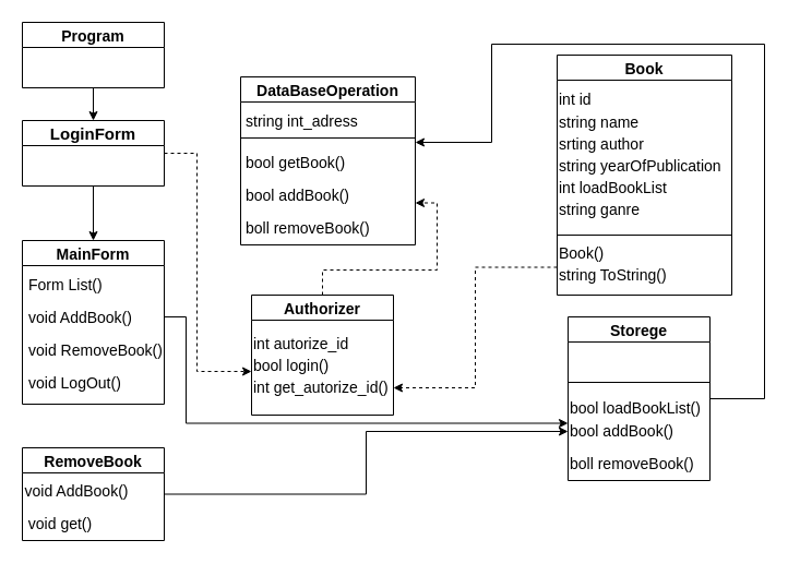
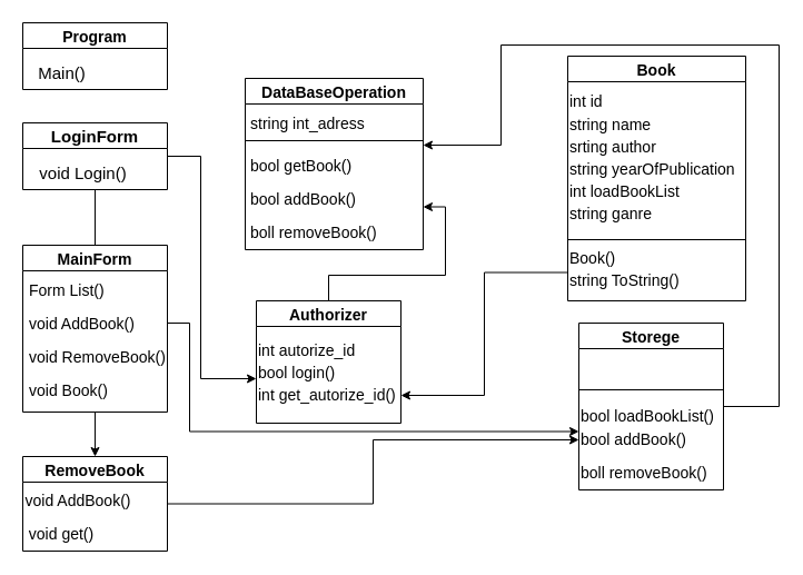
  <mxCell id="0" />
  <mxCell id="1" parent="0" />
- <mxCell id="2" style="edgeStyle=orthogonalEdgeStyle;rounded=0;orthogonalLoop=1;jettySize=auto;html=1;exitX=0.5;exitY=1;exitDx=0;exitDy=0;entryX=0.5;entryY=0;entryDx=0;entryDy=0;fontSize=14;" edge="1" parent="1" source="3" target="7"><mxGeometry relative="1" as="geometry" /></mxCell>
  <mxCell id="3" value="Program" style="swimlane;startSize=23;fontSize=14;" vertex="1" parent="1"><mxGeometry x="20" width="130" height="60" as="geometry" y="20"><mxRectangle x="120" y="60" width="60" height="30" as="alternateBounds" /></mxGeometry></mxCell>
- <mxCell id="5" style="edgeStyle=orthogonalEdgeStyle;rounded=0;orthogonalLoop=1;jettySize=auto;html=1;entryX=0.5;entryY=0;entryDx=0;entryDy=0;fontSize=14;" edge="1" parent="1" source="7" target="10"><mxGeometry relative="1" as="geometry" /></mxCell>
- <mxCell id="6" style="edgeStyle=orthogonalEdgeStyle;rounded=0;orthogonalLoop=1;jettySize=auto;html=1;fontSize=14;entryX=0;entryY=0;entryDx=0;entryDy=0;dashed=1;" edge="1" parent="1" source="7" target="43"><mxGeometry relative="1" as="geometry"><mxPoint x="190" y="340" as="targetPoint" /><Array as="points"><mxPoint x="180" y="140" /><mxPoint x="180" y="340" /></Array></mxGeometry></mxCell>
+ <mxCell id="4" value="&lt;font style=&quot;font-size: 15px;&quot;&gt;Main()&lt;/font&gt;" style="text;html=1;align=center;verticalAlign=middle;resizable=0;points=[];autosize=1;strokeColor=none;fillColor=none;" vertex="1" parent="3"><mxGeometry y="30" width="70" height="30" as="geometry" /></mxCell>
+ <mxCell id="5" style="edgeStyle=orthogonalEdgeStyle;rounded=0;orthogonalLoop=1;jettySize=auto;html=1;entryX=0.5;entryY=0;entryDx=0;entryDy=0;fontSize=14;endArrow=none;" edge="1" parent="1" source="7" target="10"><mxGeometry relative="1" as="geometry" /></mxCell>
+ <mxCell id="6" style="edgeStyle=orthogonalEdgeStyle;rounded=0;orthogonalLoop=1;jettySize=auto;html=1;fontSize=14;entryX=0;entryY=0;entryDx=0;entryDy=0;" edge="1" parent="1" source="7" target="43"><mxGeometry relative="1" as="geometry"><mxPoint x="190" y="340" as="targetPoint" /><Array as="points"><mxPoint x="180" y="140" /><mxPoint x="180" y="340" /></Array></mxGeometry></mxCell>
  <mxCell id="7" value="LoginForm" style="swimlane;fontSize=15;" vertex="1" parent="1"><mxGeometry x="20" y="110" width="130" height="60" as="geometry" /></mxCell>
+ <mxCell id="8" value="void Login()" style="text;html=1;align=center;verticalAlign=middle;resizable=0;points=[];autosize=1;strokeColor=none;fillColor=none;fontSize=15;" vertex="1" parent="7"><mxGeometry x="4" y="30" width="100" height="30" as="geometry" /></mxCell>
+ <mxCell id="9" style="edgeStyle=orthogonalEdgeStyle;rounded=0;orthogonalLoop=1;jettySize=auto;html=1;entryX=0.5;entryY=0;entryDx=0;entryDy=0;fontSize=14;" edge="1" parent="1" source="10" target="16"><mxGeometry relative="1" as="geometry" /></mxCell>
  <mxCell id="10" value="MainForm" style="swimlane;fontSize=14;" vertex="1" parent="1"><mxGeometry x="20" y="220" width="130" height="150" as="geometry" /></mxCell>
  <mxCell id="11" value="Form List()" style="text;strokeColor=none;fillColor=none;align=left;verticalAlign=middle;spacingLeft=4;spacingRight=4;overflow=hidden;points=[[0,0.5],[1,0.5]];portConstraint=eastwest;rotatable=0;fontSize=14;" vertex="1" parent="10"><mxGeometry y="25" width="150" height="30" as="geometry" /></mxCell>
  <mxCell id="12" value="void AddBook()" style="text;strokeColor=none;fillColor=none;align=left;verticalAlign=middle;spacingLeft=4;spacingRight=4;overflow=hidden;points=[[0,0.5],[1,0.5]];portConstraint=eastwest;rotatable=0;fontSize=14;" vertex="1" parent="10"><mxGeometry y="55" width="130" height="30" as="geometry" /></mxCell>
  <mxCell id="13" value="void RemoveBook()" style="text;strokeColor=none;fillColor=none;align=left;verticalAlign=middle;spacingLeft=4;spacingRight=4;overflow=hidden;points=[[0,0.5],[1,0.5]];portConstraint=eastwest;rotatable=0;fontSize=14;" vertex="1" parent="10"><mxGeometry y="85" width="150" height="30" as="geometry" /></mxCell>
- <mxCell id="14" value="void LogOut()" style="text;strokeColor=none;fillColor=none;align=left;verticalAlign=middle;spacingLeft=4;spacingRight=4;overflow=hidden;points=[[0,0.5],[1,0.5]];portConstraint=eastwest;rotatable=0;fontSize=14;" vertex="1" parent="10"><mxGeometry y="115" width="150" height="30" as="geometry" /></mxCell>
+ <mxCell id="14" value="void Book()" style="text;strokeColor=none;fillColor=none;align=left;verticalAlign=middle;spacingLeft=4;spacingRight=4;overflow=hidden;points=[[0,0.5],[1,0.5]];portConstraint=eastwest;rotatable=0;fontSize=14;" vertex="1" parent="10"><mxGeometry y="115" width="150" height="30" as="geometry" /></mxCell>
  <mxCell id="15" style="edgeStyle=orthogonalEdgeStyle;rounded=0;orthogonalLoop=1;jettySize=auto;html=1;entryX=0;entryY=0.5;entryDx=0;entryDy=0;fontSize=14;" edge="1" parent="1" source="16" target="27"><mxGeometry relative="1" as="geometry" /></mxCell>
  <mxCell id="16" value="RemoveBook" style="swimlane;fontSize=14;" vertex="1" parent="1"><mxGeometry x="20" y="410" width="130" height="85" as="geometry" /></mxCell>
  <mxCell id="17" value="void AddBook()" style="text;html=1;strokeColor=none;fillColor=none;align=center;verticalAlign=middle;whiteSpace=wrap;rounded=0;fontSize=14;" vertex="1" parent="16"><mxGeometry y="25" width="100" height="30" as="geometry" /></mxCell>
  <mxCell id="18" value="void get()" style="text;html=1;strokeColor=none;fillColor=none;align=center;verticalAlign=middle;whiteSpace=wrap;rounded=0;fontSize=14;" vertex="1" parent="16"><mxGeometry y="55" width="70" height="30" as="geometry" /></mxCell>
  <mxCell id="19" value="DataBaseOperation" style="swimlane;fontSize=14;" vertex="1" parent="1"><mxGeometry x="220" y="70" width="160" height="154" as="geometry" /></mxCell>
  <mxCell id="20" value="&lt;div style=&quot;font-size: 14px;&quot; align=&quot;left&quot;&gt;string int_adress&lt;/div&gt;" style="text;html=1;strokeColor=none;fillColor=none;align=left;verticalAlign=middle;whiteSpace=wrap;rounded=0;fontSize=14;" vertex="1" parent="19"><mxGeometry x="3" y="26" width="147" height="30" as="geometry" /></mxCell>
  <mxCell id="21" value="&lt;div style=&quot;font-size: 14px;&quot; align=&quot;left&quot;&gt;bool getBook()&lt;/div&gt;" style="text;html=1;strokeColor=none;fillColor=none;align=left;verticalAlign=middle;whiteSpace=wrap;rounded=0;fontSize=14;" vertex="1" parent="19"><mxGeometry x="3" y="64" width="147" height="30" as="geometry" /></mxCell>
  <mxCell id="22" value="bool addBook()" style="text;html=1;strokeColor=none;fillColor=none;align=left;verticalAlign=middle;whiteSpace=wrap;rounded=0;fontSize=14;" vertex="1" parent="19"><mxGeometry x="3" y="94" width="127" height="30" as="geometry" /></mxCell>
  <mxCell id="23" value="boll removeBook()" style="text;html=1;strokeColor=none;fillColor=none;align=left;verticalAlign=middle;whiteSpace=wrap;rounded=0;fontSize=14;" vertex="1" parent="19"><mxGeometry x="3" y="124" width="117" height="30" as="geometry" /></mxCell>
  <mxCell id="24" style="edgeStyle=orthogonalEdgeStyle;rounded=0;orthogonalLoop=1;jettySize=auto;html=1;fontSize=14;" edge="1" parent="1" source="25"><mxGeometry relative="1" as="geometry"><mxPoint x="380" y="130" as="targetPoint" /><Array as="points"><mxPoint x="700" y="365" /><mxPoint x="700" y="40" /><mxPoint x="450" y="40" /></Array></mxGeometry></mxCell>
  <mxCell id="25" value="Storege" style="swimlane;fontSize=14;" vertex="1" parent="1"><mxGeometry x="520" y="290" width="130" height="150" as="geometry" /></mxCell>
  <mxCell id="26" value="bool loadBookList()" style="text;html=1;strokeColor=none;fillColor=none;align=left;verticalAlign=middle;whiteSpace=wrap;rounded=0;fontSize=14;" vertex="1" parent="25"><mxGeometry y="69" width="130" height="30" as="geometry" /></mxCell>
  <mxCell id="27" value="bool addBook()" style="text;html=1;strokeColor=none;fillColor=none;align=left;verticalAlign=middle;whiteSpace=wrap;rounded=0;fontSize=14;" vertex="1" parent="25"><mxGeometry y="90" width="127" height="30" as="geometry" /></mxCell>
  <mxCell id="28" value="boll removeBook()" style="text;html=1;strokeColor=none;fillColor=none;align=left;verticalAlign=middle;whiteSpace=wrap;rounded=0;fontSize=14;" vertex="1" parent="25"><mxGeometry y="120" width="117" height="30" as="geometry" /></mxCell>
  <mxCell id="29" value="" style="endArrow=none;html=1;rounded=0;fontSize=14;" edge="1" parent="25"><mxGeometry width="50" height="50" relative="1" as="geometry"><mxPoint y="60" as="sourcePoint" /><mxPoint x="130" y="60" as="targetPoint" /></mxGeometry></mxCell>
  <mxCell id="30" value="Book" style="swimlane;fontSize=14;" vertex="1" parent="1"><mxGeometry x="510" y="50" width="160" height="220" as="geometry" /></mxCell>
  <mxCell id="31" value="int id" style="text;html=1;strokeColor=none;fillColor=none;align=left;verticalAlign=middle;whiteSpace=wrap;rounded=0;fontSize=14;" vertex="1" parent="30"><mxGeometry y="26" width="160" height="30" as="geometry" /></mxCell>
  <mxCell id="32" value="string name" style="text;html=1;strokeColor=none;fillColor=none;align=left;verticalAlign=middle;whiteSpace=wrap;rounded=0;fontSize=14;" vertex="1" parent="30"><mxGeometry y="47" width="160" height="30" as="geometry" /></mxCell>
  <mxCell id="33" value="&lt;div&gt;srting author&lt;/div&gt;" style="text;html=1;strokeColor=none;fillColor=none;align=left;verticalAlign=middle;whiteSpace=wrap;rounded=0;fontSize=14;" vertex="1" parent="30"><mxGeometry y="67" width="160" height="30" as="geometry" /></mxCell>
  <mxCell id="34" value="string yearOfPublication" style="text;html=1;strokeColor=none;fillColor=none;align=left;verticalAlign=middle;whiteSpace=wrap;rounded=0;fontSize=14;" vertex="1" parent="30"><mxGeometry y="87" width="160" height="30" as="geometry" /></mxCell>
  <mxCell id="35" value="int loadBookList" style="text;html=1;strokeColor=none;fillColor=none;align=left;verticalAlign=middle;whiteSpace=wrap;rounded=0;fontSize=14;" vertex="1" parent="30"><mxGeometry y="107" width="150" height="30" as="geometry" /></mxCell>
  <mxCell id="36" value="string ganre" style="text;html=1;strokeColor=none;fillColor=none;align=left;verticalAlign=middle;whiteSpace=wrap;rounded=0;fontSize=14;" vertex="1" parent="30"><mxGeometry y="127" width="150" height="30" as="geometry" /></mxCell>
  <mxCell id="37" value="Book()" style="text;html=1;strokeColor=none;fillColor=none;align=left;verticalAlign=middle;whiteSpace=wrap;rounded=0;fontSize=14;" vertex="1" parent="30"><mxGeometry y="167" width="160" height="30" as="geometry" /></mxCell>
  <mxCell id="38" value="string ToString()" style="text;html=1;strokeColor=none;fillColor=none;align=left;verticalAlign=middle;whiteSpace=wrap;rounded=0;fontSize=14;" vertex="1" parent="30"><mxGeometry y="187" width="160" height="30" as="geometry" /></mxCell>
- <mxCell id="39" style="edgeStyle=orthogonalEdgeStyle;rounded=0;orthogonalLoop=1;jettySize=auto;html=1;entryX=1;entryY=0.75;entryDx=0;entryDy=0;fontSize=14;dashed=1;" edge="1" parent="1" source="40" target="19"><mxGeometry relative="1" as="geometry" /></mxCell>
+ <mxCell id="39" style="edgeStyle=orthogonalEdgeStyle;rounded=0;orthogonalLoop=1;jettySize=auto;html=1;entryX=1;entryY=0.75;entryDx=0;entryDy=0;fontSize=14;" edge="1" parent="1" source="40" target="19"><mxGeometry relative="1" as="geometry" /></mxCell>
  <mxCell id="40" value="Authorizer" style="swimlane;fontSize=14;" vertex="1" parent="1"><mxGeometry x="230" y="270" width="130" height="110" as="geometry" /></mxCell>
  <mxCell id="41" value="int autorize_id" style="text;html=1;strokeColor=none;fillColor=none;align=left;verticalAlign=middle;whiteSpace=wrap;rounded=0;fontSize=14;" vertex="1" parent="40"><mxGeometry y="30" width="140" height="30" as="geometry" /></mxCell>
  <mxCell id="42" value="bool login()" style="text;html=1;strokeColor=none;fillColor=none;align=left;verticalAlign=middle;whiteSpace=wrap;rounded=0;fontSize=14;" vertex="1" parent="40"><mxGeometry y="50" width="140" height="30" as="geometry" /></mxCell>
  <mxCell id="43" value="int get_autorize_id()" style="text;html=1;strokeColor=none;fillColor=none;align=left;verticalAlign=middle;whiteSpace=wrap;rounded=0;fontSize=14;" vertex="1" parent="40"><mxGeometry y="70" width="130" height="30" as="geometry" /></mxCell>
  <mxCell id="44" value="" style="endArrow=none;html=1;rounded=0;fontSize=14;" edge="1" parent="1"><mxGeometry width="50" height="50" relative="1" as="geometry"><mxPoint x="220" y="126" as="sourcePoint" /><mxPoint x="380" y="126" as="targetPoint" /></mxGeometry></mxCell>
  <mxCell id="45" value="" style="endArrow=none;html=1;rounded=0;fontSize=14;exitX=0;exitY=0.75;exitDx=0;exitDy=0;entryX=1;entryY=0.75;entryDx=0;entryDy=0;" edge="1" parent="1" source="30" target="30"><mxGeometry width="50" height="50" relative="1" as="geometry"><mxPoint x="720" y="240" as="sourcePoint" /><mxPoint x="770" y="190" as="targetPoint" /></mxGeometry></mxCell>
- <mxCell id="46" style="edgeStyle=orthogonalEdgeStyle;rounded=0;orthogonalLoop=1;jettySize=auto;html=1;exitX=0;exitY=0.25;exitDx=0;exitDy=0;entryX=1;entryY=0.5;entryDx=0;entryDy=0;fontSize=14;dashed=1;" edge="1" parent="1" source="38" target="43"><mxGeometry relative="1" as="geometry" /></mxCell>
+ <mxCell id="46" style="edgeStyle=orthogonalEdgeStyle;rounded=0;orthogonalLoop=1;jettySize=auto;html=1;exitX=0;exitY=0.25;exitDx=0;exitDy=0;entryX=1;entryY=0.5;entryDx=0;entryDy=0;fontSize=14;" edge="1" parent="1" source="38" target="43"><mxGeometry relative="1" as="geometry" /></mxCell>
  <mxCell id="47" style="edgeStyle=orthogonalEdgeStyle;rounded=0;orthogonalLoop=1;jettySize=auto;html=1;fontSize=14;entryX=0;entryY=0.25;entryDx=0;entryDy=0;" edge="1" parent="1" source="12" target="27"><mxGeometry relative="1" as="geometry"><mxPoint x="200" y="390" as="targetPoint" /><Array as="points"><mxPoint x="170" y="290" /><mxPoint x="170" y="388" /></Array></mxGeometry></mxCell>
